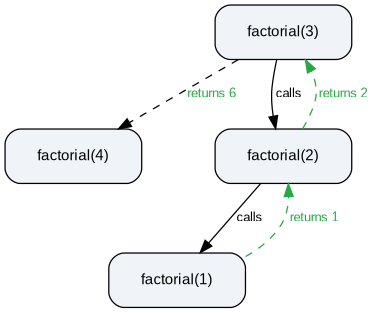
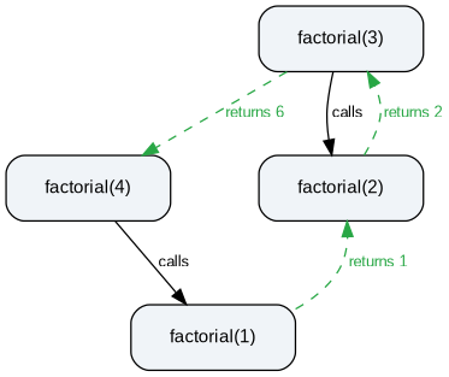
  digraph {
    nodesep=0.8
    rankdir=TB
    ranksep=0.6
    splines=true
    node [fillcolor="#f0f4f8" fontname=Arial fontsize=12 shape=box style="rounded,filled"]
    edge [color="#28a745" constraint=false fontcolor="#28a745" fontname=Arial fontsize=10 style=dashed]
    n1 [height=0.6 label="factorial(4)" width=1.5]
    n2 [height=0.6 label="factorial(3)" width=1.5]
    n3 [height=0.6 label="factorial(2)" width=1.5]
    n4 [height=0.6 label="factorial(1)" width=1.5]
-   n2 -> n1 [color=black label=" returns 6"]
+   n2 -> n1 [label=" returns 6"]
    n2 -> n3 [label=" calls" color="" constraint="" fontcolor="" style=""]
    n3 -> n2 [label=" returns 2"]
-   n3 -> n4 [label=" calls" color="" constraint="" fontcolor="" style=""]
+   n1 -> n4 [label=" calls" color="" constraint="" fontcolor="" style=""]
    n4 -> n3 [label=" returns 1"]
  }
